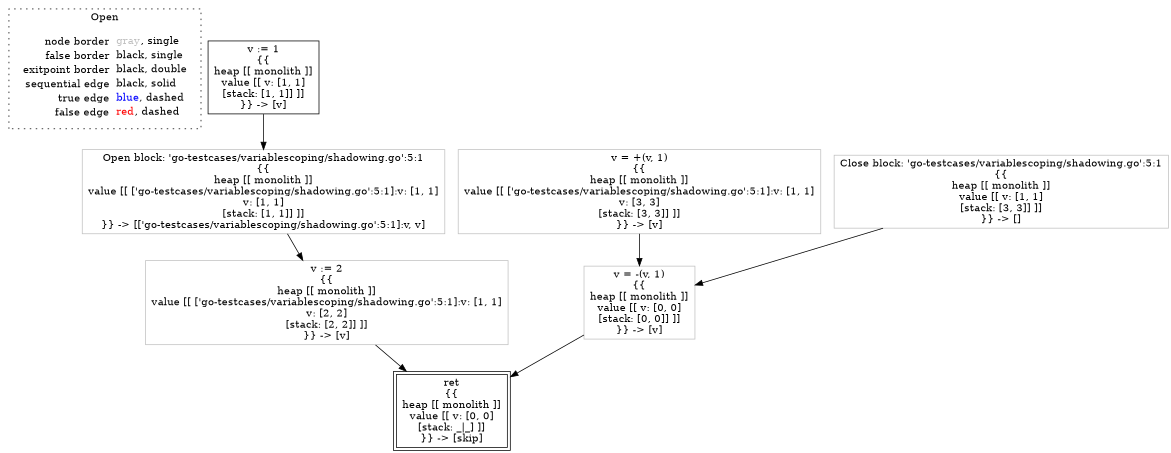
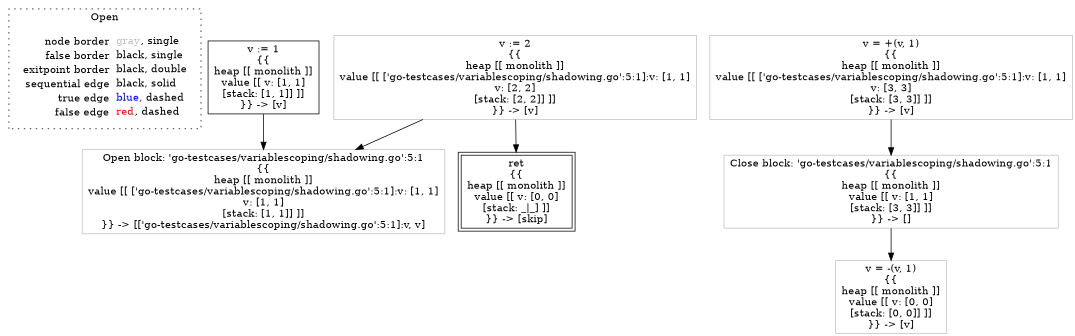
  digraph {
    node [shape=rect color=gray]
    edge [color=black]
    n1 [label=<<table border="0" cellpadding="2" cellspacing="0" cellborder="0"><tr><td align="right">node border&nbsp;</td><td align="left"><font color="gray">gray</font>, single</td></tr><tr><td align="right">false border&nbsp;</td><td align="left"><font color="black">black</font>, single</td></tr><tr><td align="right">exitpoint border&nbsp;</td><td align="left"><font color="black">black</font>, double</td></tr><tr><td align="right">sequential edge&nbsp;</td><td align="left"><font color="black">black</font>, solid</td></tr><tr><td align="right">true edge&nbsp;</td><td align="left"><font color="blue">blue</font>, dashed</td></tr><tr><td align="right">false edge&nbsp;</td><td align="left"><font color="red">red</font>, dashed</td></tr></table>> shape=plaintext color=""]
    n2 [color=black label=<v := 1<BR/>{{<BR/>heap [[ monolith ]]<BR/>value [[ v: [1, 1]<BR/>[stack: [1, 1]] ]]<BR/>}} -&gt; [v]>]
    n3 [label=<Open block: 'go-testcases/variablescoping/shadowing.go':5:1<BR/>{{<BR/>heap [[ monolith ]]<BR/>value [[ ['go-testcases/variablescoping/shadowing.go':5:1]:v: [1, 1]<BR/>v: [1, 1]<BR/>[stack: [1, 1]] ]]<BR/>}} -&gt; [['go-testcases/variablescoping/shadowing.go':5:1]:v, v]>]
    n4 [label=<v := 2<BR/>{{<BR/>heap [[ monolith ]]<BR/>value [[ ['go-testcases/variablescoping/shadowing.go':5:1]:v: [1, 1]<BR/>v: [2, 2]<BR/>[stack: [2, 2]] ]]<BR/>}} -&gt; [v]>]
    n5 [color=black label=<ret<BR/>{{<BR/>heap [[ monolith ]]<BR/>value [[ v: [0, 0]<BR/>[stack: _|_] ]]<BR/>}} -&gt; [skip]> peripheries=2]
    n6 [label=<v = +(v, 1)<BR/>{{<BR/>heap [[ monolith ]]<BR/>value [[ ['go-testcases/variablescoping/shadowing.go':5:1]:v: [1, 1]<BR/>v: [3, 3]<BR/>[stack: [3, 3]] ]]<BR/>}} -&gt; [v]>]
    n7 [label=<Close block: 'go-testcases/variablescoping/shadowing.go':5:1<BR/>{{<BR/>heap [[ monolith ]]<BR/>value [[ v: [1, 1]<BR/>[stack: [3, 3]] ]]<BR/>}} -&gt; []>]
    n8 [label=<v = -(v, 1)<BR/>{{<BR/>heap [[ monolith ]]<BR/>value [[ v: [0, 0]<BR/>[stack: [0, 0]] ]]<BR/>}} -&gt; [v]>]
    subgraph cluster_1 {
      label=Open
      style=dotted
      n1
    }
    n2 -> n3
-   n3 -> n4
+   n4 -> n3
    n4 -> n5
-   n6 -> n8
+   n6 -> n7
    n7 -> n8
-   n8 -> n5
  }
